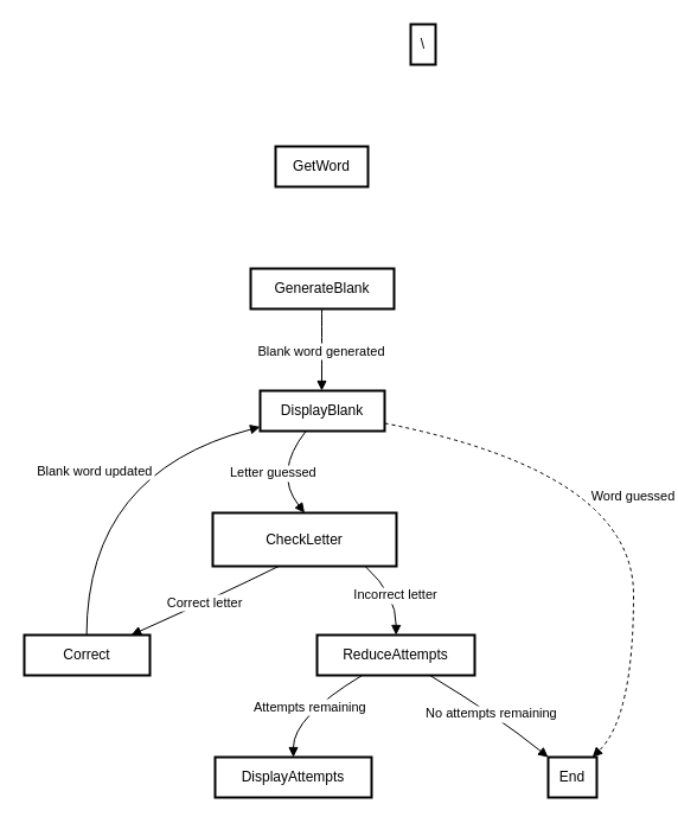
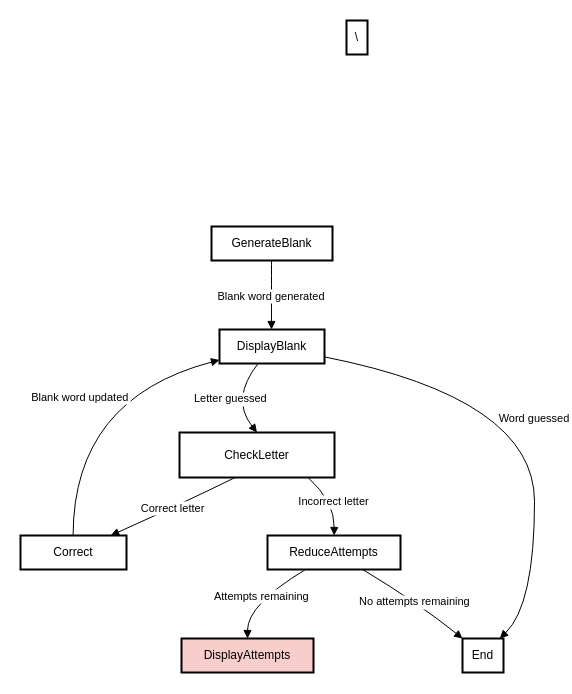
  <mxCell id="0" />
  <mxCell id="1" parent="0" />
- <mxCell id="2" value="GetWord" style="whiteSpace=wrap;strokeWidth=2;" vertex="1" parent="1"><mxGeometry x="232" y="123" width="78" height="34" as="geometry" /></mxCell>
  <mxCell id="3" value="GenerateBlank" style="whiteSpace=wrap;strokeWidth=2;" vertex="1" parent="1"><mxGeometry x="211" y="226" width="121" height="34" as="geometry" /></mxCell>
  <mxCell id="4" value="DisplayBlank" style="whiteSpace=wrap;strokeWidth=2;" vertex="1" parent="1"><mxGeometry x="219" y="329" width="105" height="34" as="geometry" /></mxCell>
  <mxCell id="5" value="CheckLetter" style="whiteSpace=wrap;strokeWidth=2;" vertex="1" parent="1"><mxGeometry x="179" y="432" width="155" height="45" as="geometry" /></mxCell>
  <mxCell id="6" value="End" style="whiteSpace=wrap;strokeWidth=2;" vertex="1" parent="1"><mxGeometry x="462" y="638" width="41" height="34" as="geometry" /></mxCell>
  <mxCell id="7" value="Correct" style="whiteSpace=wrap;strokeWidth=2;" vertex="1" parent="1"><mxGeometry x="20" y="535" width="106" height="34" as="geometry" /></mxCell>
  <mxCell id="8" value="ReduceAttempts" style="whiteSpace=wrap;strokeWidth=2;" vertex="1" parent="1"><mxGeometry x="267" y="535" width="133" height="34" as="geometry" /></mxCell>
- <mxCell id="9" value="DisplayAttempts" style="whiteSpace=wrap;strokeWidth=2;" vertex="1" parent="1"><mxGeometry x="181" y="638" width="132" height="34" as="geometry" /></mxCell>
+ <mxCell id="9" value="DisplayAttempts" style="whiteSpace=wrap;strokeWidth=2;fillColor=#f8cecc;" vertex="1" parent="1"><mxGeometry x="181" y="638" width="132" height="34" as="geometry" /></mxCell>
  <mxCell id="10" value="\" style="whiteSpace=wrap;strokeWidth=2;" vertex="1" parent="1"><mxGeometry x="346" width="21" height="34" as="geometry" y="20" /></mxCell>
  <mxCell id="11" value="Blank word generated" style="curved=1;startArrow=none;endArrow=block;exitX=0.496;exitY=1;entryX=0.495;entryY=0;" edge="1" parent="1" source="3" target="4"><mxGeometry relative="1" as="geometry"><Array as="points" /></mxGeometry></mxCell>
  <mxCell id="12" value="Letter guessed" style="curved=1;startArrow=none;endArrow=block;exitX=0.368;exitY=1;entryX=0.5;entryY=0;" edge="1" parent="1" source="4" target="5"><mxGeometry relative="1" as="geometry"><Array as="points"><mxPoint x="230" y="398" /></Array></mxGeometry></mxCell>
- <mxCell id="13" value="Word guessed" style="curved=1;startArrow=none;endArrow=block;exitX=0.994;exitY=0.802;entryX=0.91;entryY=0;dashed=1;" edge="1" parent="1" source="4" target="6"><mxGeometry relative="1" as="geometry"><Array as="points"><mxPoint x="534" y="398" /><mxPoint x="534" y="604" /></Array></mxGeometry></mxCell>
+ <mxCell id="13" value="Word guessed" style="curved=1;startArrow=none;endArrow=block;exitX=0.994;exitY=0.802;entryX=0.91;entryY=0;" edge="1" parent="1" source="4" target="6"><mxGeometry relative="1" as="geometry"><Array as="points"><mxPoint x="534" y="398" /><mxPoint x="534" y="604" /></Array></mxGeometry></mxCell>
  <mxCell id="14" value="Correct letter" style="curved=1;startArrow=none;endArrow=block;exitX=0.359;exitY=1;entryX=0.851;entryY=0;" edge="1" parent="1" source="5" target="7"><mxGeometry relative="1" as="geometry"><Array as="points"><mxPoint x="186" y="501" /></Array></mxGeometry></mxCell>
  <mxCell id="15" value="Blank word updated" style="curved=1;startArrow=none;endArrow=block;exitX=0.496;exitY=0;entryX=-0.004;entryY=0.9;" edge="1" parent="1" source="7" target="4"><mxGeometry relative="1" as="geometry"><Array as="points"><mxPoint x="73" y="398" /></Array></mxGeometry></mxCell>
  <mxCell id="16" value="Incorrect letter" style="curved=1;startArrow=none;endArrow=block;exitX=0.83;exitY=1;entryX=0.501;entryY=0;" edge="1" parent="1" source="5" target="8"><mxGeometry relative="1" as="geometry"><Array as="points"><mxPoint x="334" y="501" /></Array></mxGeometry></mxCell>
  <mxCell id="17" value="Attempts remaining" style="curved=1;startArrow=none;endArrow=block;exitX=0.286;exitY=1;entryX=0.5;entryY=0;" edge="1" parent="1" source="8" target="9"><mxGeometry relative="1" as="geometry"><Array as="points"><mxPoint x="247" y="604" /></Array></mxGeometry></mxCell>
  <mxCell id="18" value="No attempts remaining" style="curved=1;startArrow=none;endArrow=block;exitX=0.716;exitY=1;entryX=-0.002;entryY=0;" edge="1" parent="1" source="8" target="6"><mxGeometry relative="1" as="geometry"><Array as="points"><mxPoint x="420" y="604" /></Array></mxGeometry></mxCell>
